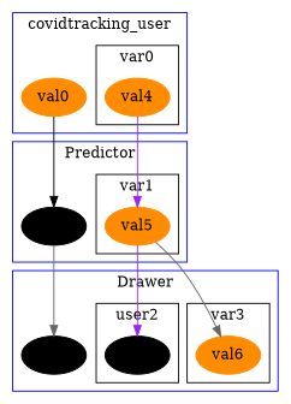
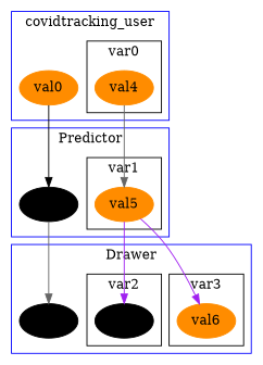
  digraph {
    node [color=darkorange style=filled]
    edge [color=purple]
    val4
    val0
    val5
    val1 [color=black]
    val6
    val7 [color=black]
    val3 [color=black]
    subgraph cluster_1 {
      color=blue
      label=covidtracking_user
      val0
      subgraph cluster_2 {
        color=black
        label=var0
        val4
      }
    }
    subgraph cluster_3 {
      color=blue
      label=Predictor
      val1
      subgraph cluster_4 {
        color=black
        label=var1
        val5
      }
    }
    subgraph cluster_5 {
      color=blue
      label=Drawer
      val3
      subgraph cluster_6 {
        color=black
        label=var3
        val6
      }
      subgraph cluster_7 {
        color=black
-       label=user2
+       label=var2
        val7
      }
    }
-   val4 -> val5
+   val4 -> val5 [color=gray40]
    val0 -> val1 [color=black]
-   val5 -> val6 [color=gray40]
+   val5 -> val6
    val5 -> val7
    val1 -> val3 [color=gray40]
  }
